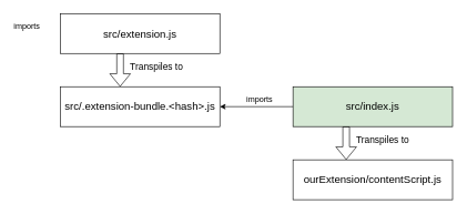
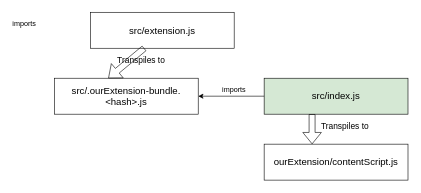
  <mxCell id="0" />
  <mxCell id="1" parent="0" />
  <mxCell id="2" value="&lt;div style=&quot;font-size: 16px&quot;&gt;&lt;font style=&quot;font-size: 16px&quot;&gt;src/index.js&lt;/font&gt;&lt;/div&gt;" style="rounded=0;whiteSpace=wrap;html=1;fillColor=#d5e8d4;" parent="1" vertex="1"><mxGeometry x="440" y="130" width="240" height="60" as="geometry" /></mxCell>
- <mxCell id="3" value="&lt;font style=&quot;font-size: 16px&quot;&gt;src/.extension-bundle.&amp;lt;hash&amp;gt;.js&lt;/font&gt;" style="rounded=0;whiteSpace=wrap;html=1;" parent="1" vertex="1"><mxGeometry x="90" y="130" width="240" height="60" as="geometry" /></mxCell>
+ <mxCell id="3" value="&lt;font style=&quot;font-size: 16px&quot;&gt;src/.ourExtension-bundle.&amp;lt;hash&amp;gt;.js&lt;/font&gt;" style="rounded=0;whiteSpace=wrap;html=1;" parent="1" vertex="1"><mxGeometry x="90" y="130" width="240" height="60" as="geometry" /></mxCell>
  <mxCell id="4" value="&lt;font style=&quot;font-size: 16px&quot;&gt;ourExtension/contentScript.js&lt;/font&gt;" style="rounded=0;whiteSpace=wrap;html=1;" parent="1" vertex="1"><mxGeometry x="440" y="240" width="240" height="60" as="geometry" /></mxCell>
  <mxCell id="5" value="imports" style="text;html=1;strokeColor=none;fillColor=none;align=center;verticalAlign=middle;whiteSpace=wrap;rounded=0;rotation=0;" vertex="1" parent="1"><mxGeometry x="20" y="30" width="40" height="20" as="geometry" /></mxCell>
- <mxCell id="6" value="&lt;div style=&quot;font-size: 16px&quot;&gt;&lt;font style=&quot;font-size: 16px&quot;&gt;src/extension.js&lt;/font&gt;&lt;/div&gt;" style="rounded=0;whiteSpace=wrap;html=1;" vertex="1" parent="1"><mxGeometry x="90" y="20" width="240" height="60" as="geometry" /></mxCell>
+ <mxCell id="6" value="&lt;div style=&quot;font-size: 16px&quot;&gt;&lt;font style=&quot;font-size: 16px&quot;&gt;src/extension.js&lt;/font&gt;&lt;/div&gt;" style="rounded=0;whiteSpace=wrap;html=1;" vertex="1" parent="1"><mxGeometry x="150" y="20" width="240" height="60" as="geometry" /></mxCell>
  <mxCell id="7" value="" style="shape=flexArrow;endArrow=classic;html=1;exitX=0.375;exitY=1;exitDx=0;exitDy=0;exitPerimeter=0;" edge="1" parent="1" source="6"><mxGeometry width="50" height="50" relative="1" as="geometry"><mxPoint x="180" y="90" as="sourcePoint" /><mxPoint x="180" y="130" as="targetPoint" /></mxGeometry></mxCell>
  <mxCell id="8" value="&lt;font style=&quot;font-size: 14px&quot;&gt;Transpiles to&lt;br&gt;&lt;/font&gt;" style="text;html=1;strokeColor=none;fillColor=none;align=center;verticalAlign=middle;whiteSpace=wrap;rounded=0;" vertex="1" parent="1"><mxGeometry x="180" y="90" width="110" height="20" as="geometry" /></mxCell>
  <mxCell id="9" value="" style="endArrow=classic;html=1;entryX=1;entryY=0.5;entryDx=0;entryDy=0;exitX=0;exitY=0.5;exitDx=0;exitDy=0;" edge="1" parent="1"><mxGeometry width="50" height="50" relative="1" as="geometry"><mxPoint x="440" y="160" as="sourcePoint" /><mxPoint x="330" y="160" as="targetPoint" /></mxGeometry></mxCell>
  <mxCell id="10" value="imports" style="text;html=1;strokeColor=none;fillColor=none;align=center;verticalAlign=middle;whiteSpace=wrap;rounded=0;rotation=0;" vertex="1" parent="1"><mxGeometry x="370" y="140" width="40" height="20" as="geometry" /></mxCell>
  <mxCell id="11" value="" style="shape=flexArrow;endArrow=classic;html=1;exitX=0.375;exitY=1;exitDx=0;exitDy=0;exitPerimeter=0;" edge="1" parent="1"><mxGeometry width="50" height="50" relative="1" as="geometry"><mxPoint x="520" y="190" as="sourcePoint" /><mxPoint x="520" y="240" as="targetPoint" /></mxGeometry></mxCell>
  <mxCell id="12" value="&lt;font style=&quot;font-size: 14px&quot;&gt;Transpiles to&lt;br&gt;&lt;/font&gt;" style="text;html=1;strokeColor=none;fillColor=none;align=center;verticalAlign=middle;whiteSpace=wrap;rounded=0;" vertex="1" parent="1"><mxGeometry x="520" y="200" width="110" height="20" as="geometry" /></mxCell>
